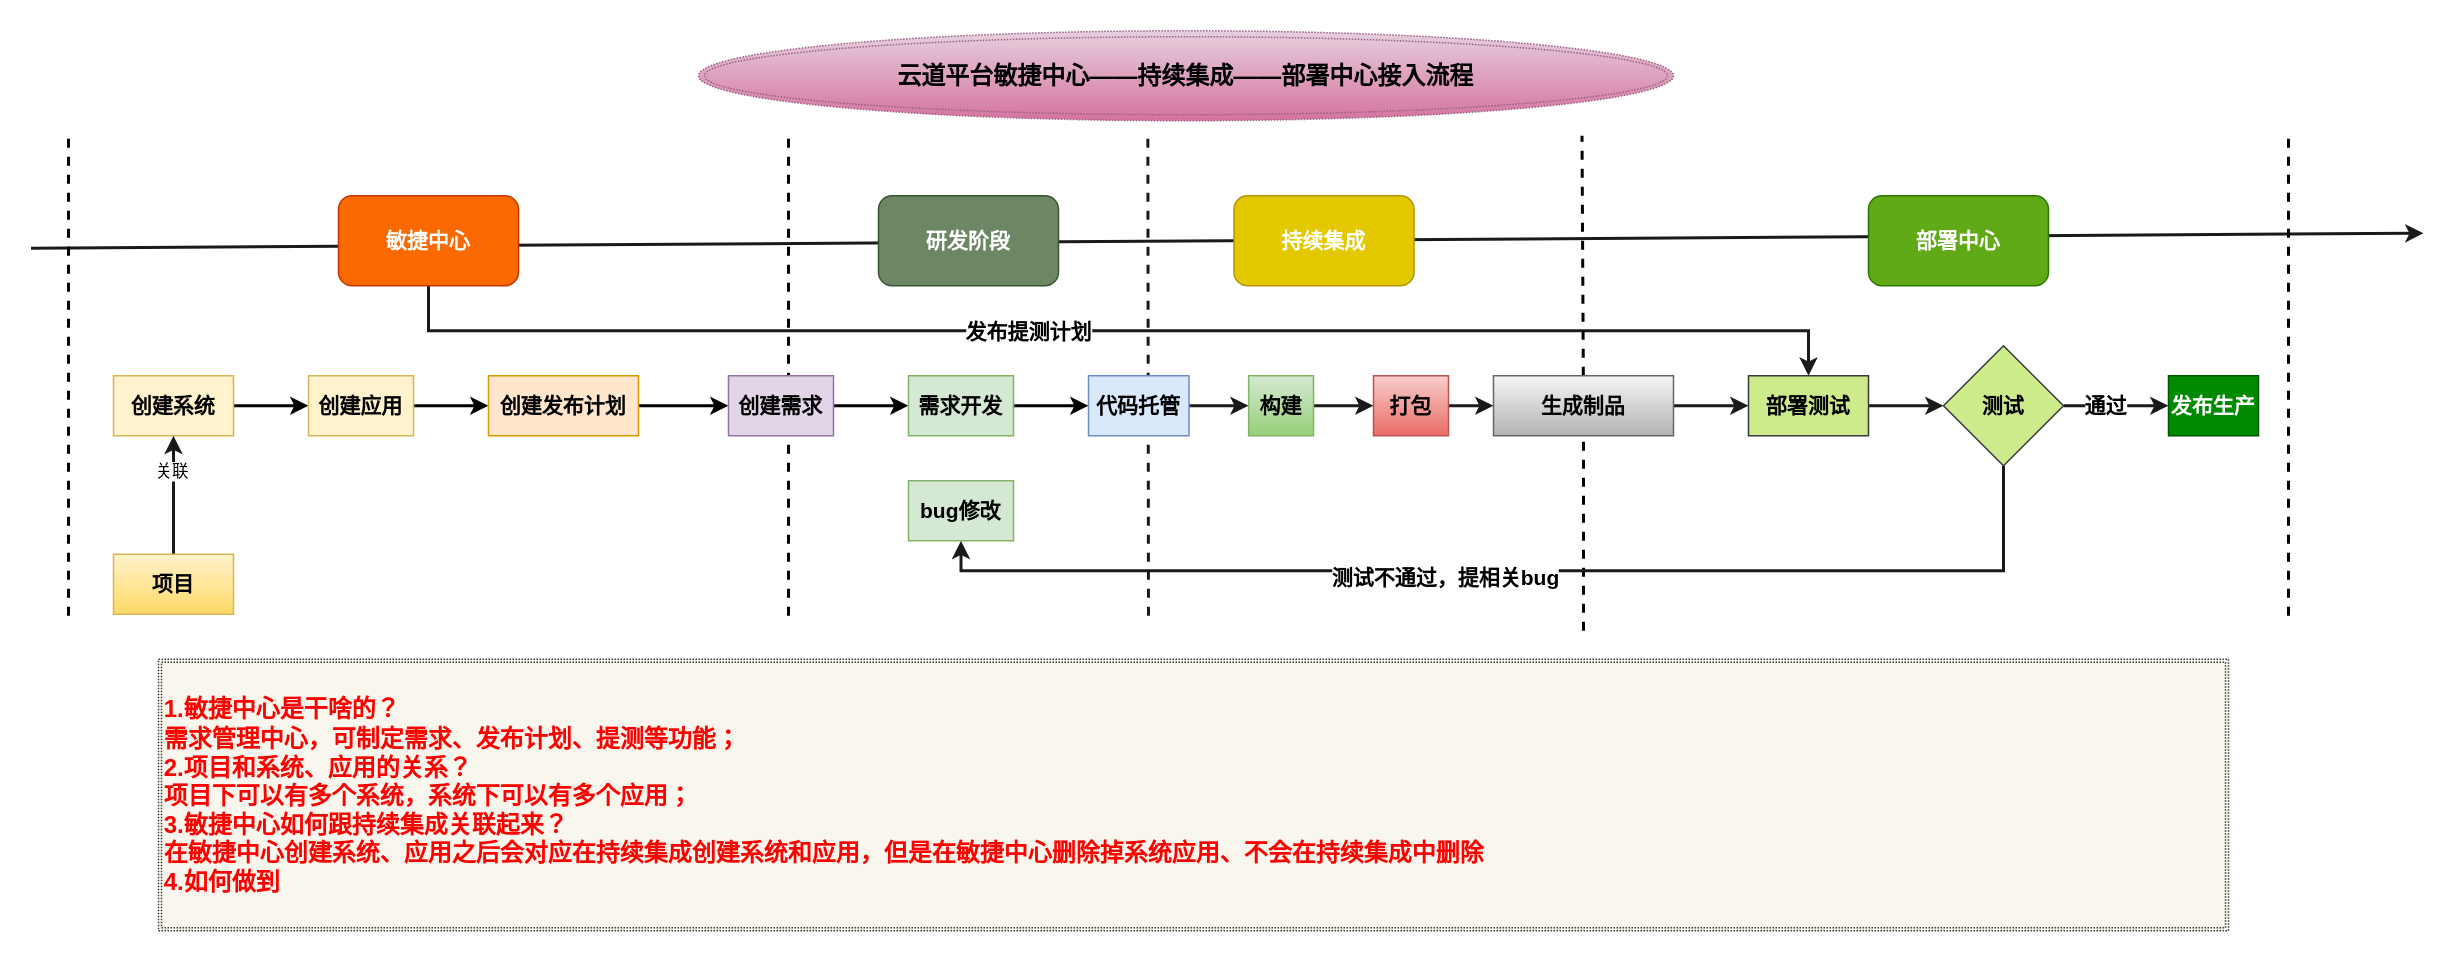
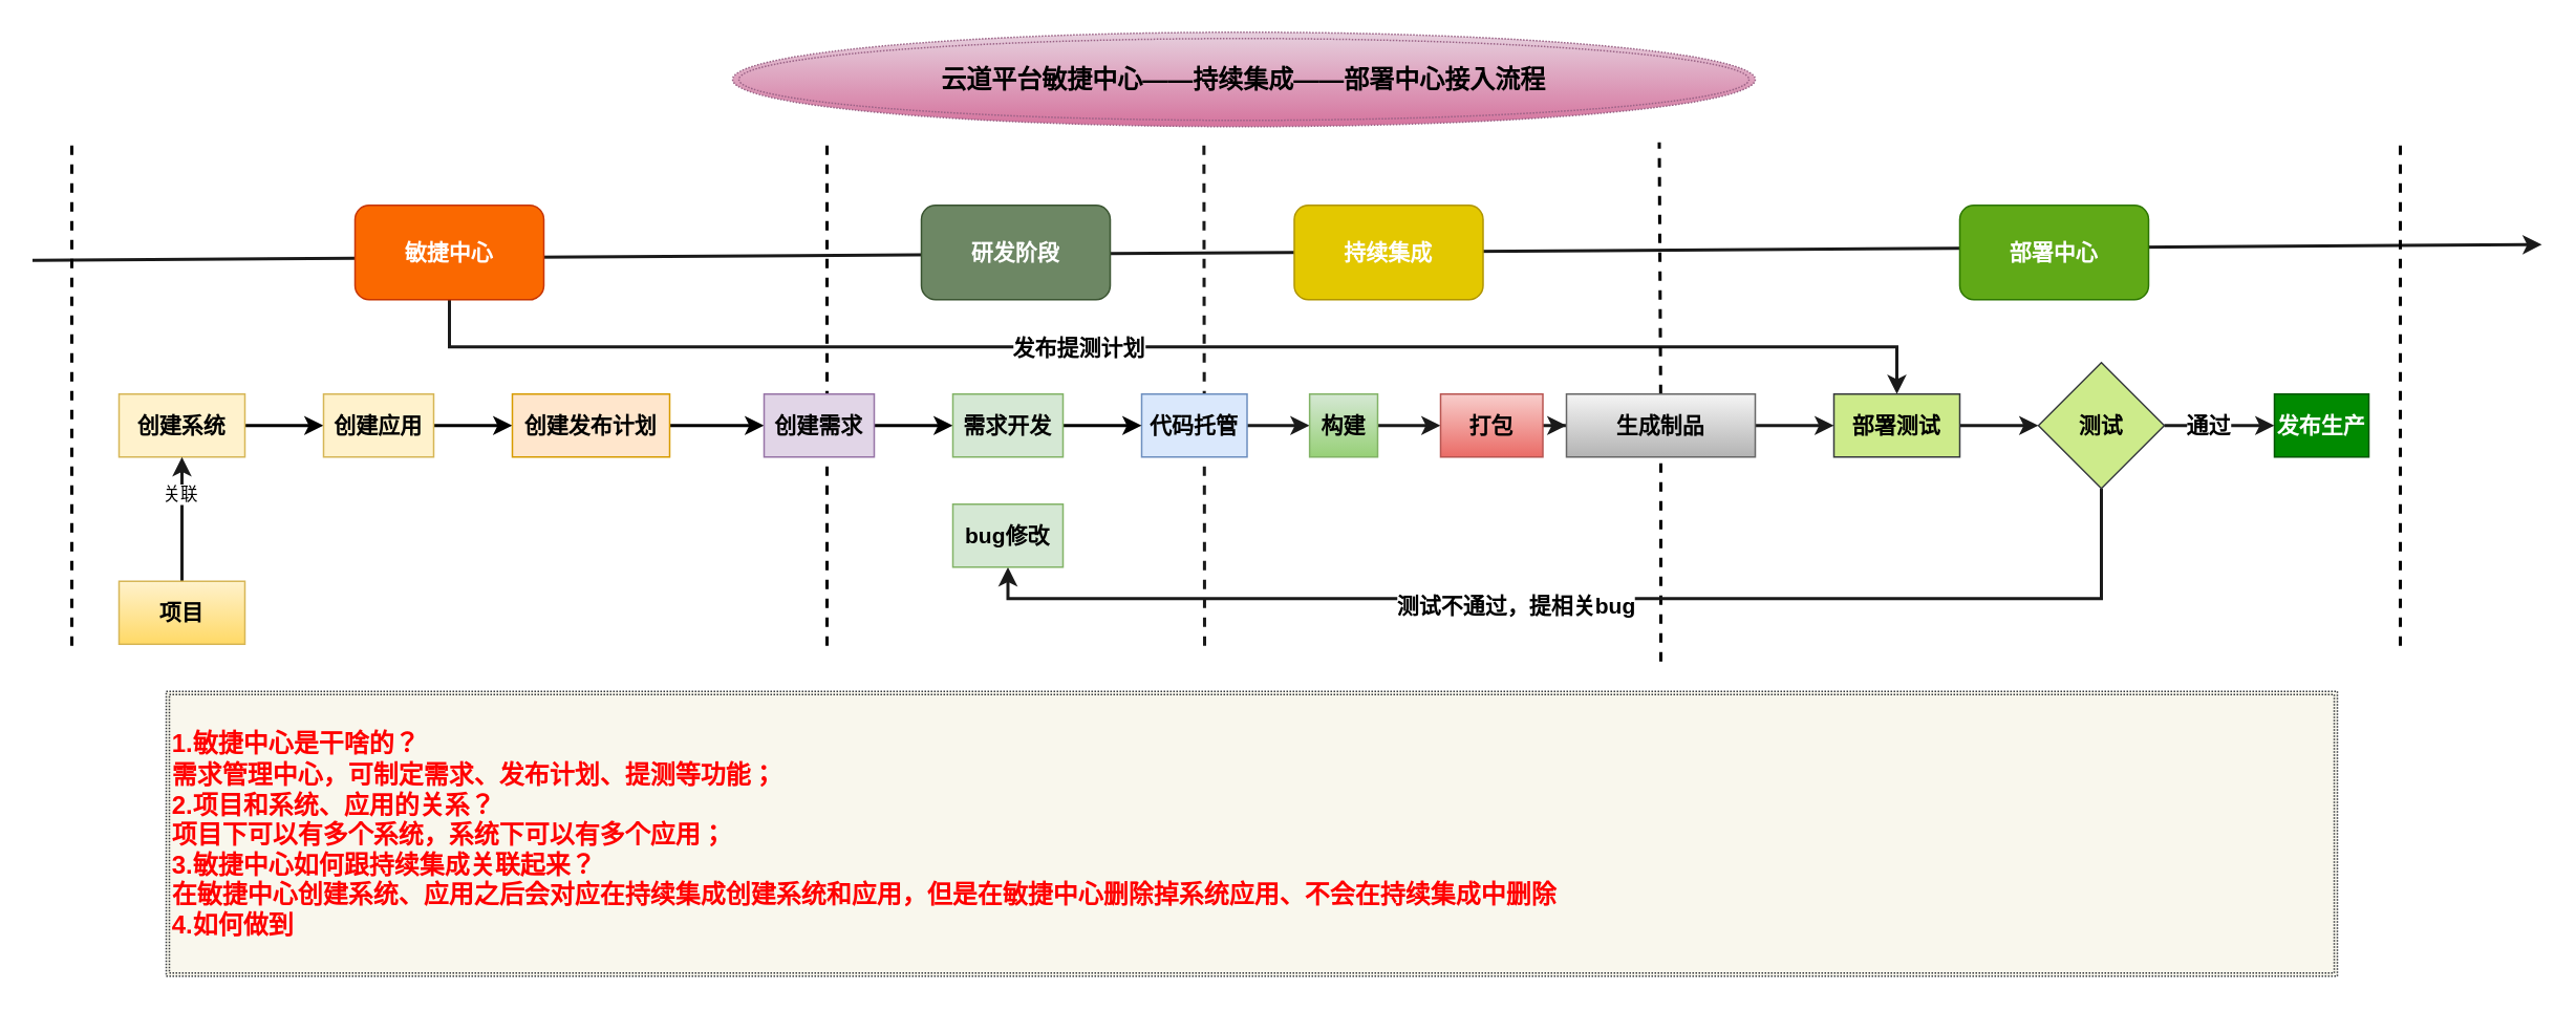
  <mxCell id="0" />
  <mxCell id="1" parent="0" />
  <mxCell id="2" value="" style="endArrow=none;dashed=1;html=1;strokeWidth=2;fillColor=#dae8fc;strokeColor=#1A1A1A;" edge="1" parent="1"><mxGeometry width="50" height="50" relative="1" as="geometry"><mxPoint x="765" y="410" as="sourcePoint" /><mxPoint x="764.57" y="90" as="targetPoint" /></mxGeometry></mxCell>
  <mxCell id="3" value="" style="endArrow=classic;html=1;strokeColor=#1A1A1A;strokeWidth=2;" edge="1" parent="1"><mxGeometry width="50" height="50" relative="1" as="geometry"><mxPoint x="20" y="165" as="sourcePoint" /><mxPoint x="1615" y="155" as="targetPoint" /></mxGeometry></mxCell>
  <mxCell id="4" value="" style="endArrow=none;dashed=1;html=1;strokeWidth=2;" edge="1" parent="1"><mxGeometry width="50" height="50" relative="1" as="geometry"><mxPoint x="525" y="410" as="sourcePoint" /><mxPoint x="525" y="90" as="targetPoint" /></mxGeometry></mxCell>
  <mxCell id="5" style="edgeStyle=orthogonalEdgeStyle;rounded=0;orthogonalLoop=1;jettySize=auto;html=1;entryX=0;entryY=0.5;entryDx=0;entryDy=0;strokeWidth=2;" edge="1" parent="1" source="6" target="8"><mxGeometry relative="1" as="geometry" /></mxCell>
  <mxCell id="6" value="&lt;font style=&quot;font-size: 14px&quot;&gt;&lt;b&gt;创建系统&lt;/b&gt;&lt;/font&gt;" style="rounded=0;whiteSpace=wrap;html=1;fillColor=#fff2cc;strokeColor=#d6b656;" vertex="1" parent="1"><mxGeometry x="75" y="250" width="80" height="40" as="geometry" /></mxCell>
  <mxCell id="7" style="edgeStyle=orthogonalEdgeStyle;rounded=0;orthogonalLoop=1;jettySize=auto;html=1;exitX=1;exitY=0.5;exitDx=0;exitDy=0;entryX=0;entryY=0.5;entryDx=0;entryDy=0;strokeWidth=2;" edge="1" parent="1" source="8" target="23"><mxGeometry relative="1" as="geometry" /></mxCell>
  <mxCell id="8" value="&lt;font style=&quot;font-size: 14px&quot;&gt;&lt;b&gt;创建应用&lt;/b&gt;&lt;/font&gt;" style="rounded=0;whiteSpace=wrap;html=1;fillColor=#fff2cc;strokeColor=#d6b656;" vertex="1" parent="1"><mxGeometry x="205" y="250" width="70" height="40" as="geometry" /></mxCell>
  <mxCell id="9" style="edgeStyle=orthogonalEdgeStyle;rounded=0;orthogonalLoop=1;jettySize=auto;html=1;exitX=1;exitY=0.5;exitDx=0;exitDy=0;strokeColor=#1A1A1A;strokeWidth=2;" edge="1" parent="1" source="10" target="16"><mxGeometry relative="1" as="geometry" /></mxCell>
  <mxCell id="10" value="&lt;span style=&quot;font-size: 14px&quot;&gt;&lt;b&gt;代码托管&lt;/b&gt;&lt;/span&gt;" style="rounded=0;whiteSpace=wrap;html=1;fillColor=#dae8fc;strokeColor=#6c8ebf;" vertex="1" parent="1"><mxGeometry x="725" y="250" width="67" height="40" as="geometry" /></mxCell>
  <mxCell id="11" style="edgeStyle=orthogonalEdgeStyle;rounded=0;orthogonalLoop=1;jettySize=auto;html=1;strokeColor=#1A1A1A;strokeWidth=2;entryX=0.5;entryY=0;entryDx=0;entryDy=0;" edge="1" parent="1" source="13" target="20"><mxGeometry relative="1" as="geometry"><mxPoint x="1415" y="200" as="targetPoint" /><Array as="points"><mxPoint x="285" y="220" /><mxPoint x="1205" y="220" /></Array></mxGeometry></mxCell>
  <mxCell id="12" value="&lt;b&gt;&lt;font style=&quot;font-size: 14px&quot;&gt;发布提测计划&lt;/font&gt;&lt;/b&gt;" style="edgeLabel;html=1;align=center;verticalAlign=middle;resizable=0;points=[];" vertex="1" connectable="0" parent="11"><mxGeometry x="-0.126" relative="1" as="geometry"><mxPoint x="1" as="offset" /></mxGeometry></mxCell>
  <mxCell id="13" value="&lt;font style=&quot;font-size: 14px&quot;&gt;&lt;b&gt;敏捷中心&lt;/b&gt;&lt;/font&gt;" style="rounded=1;whiteSpace=wrap;html=1;fillColor=#fa6800;strokeColor=#C73500;fontColor=#ffffff;" vertex="1" parent="1"><mxGeometry x="225" y="130" width="120" height="60" as="geometry" /></mxCell>
  <mxCell id="14" value="&lt;font style=&quot;font-size: 14px&quot;&gt;&lt;b&gt;持续集成&lt;/b&gt;&lt;/font&gt;" style="rounded=1;whiteSpace=wrap;html=1;fillColor=#e3c800;strokeColor=#B09500;fontColor=#ffffff;" vertex="1" parent="1"><mxGeometry x="822" y="130" width="120" height="60" as="geometry" /></mxCell>
  <mxCell id="15" style="edgeStyle=orthogonalEdgeStyle;rounded=0;orthogonalLoop=1;jettySize=auto;html=1;strokeColor=#1A1A1A;strokeWidth=2;" edge="1" parent="1" source="16" target="18"><mxGeometry relative="1" as="geometry" /></mxCell>
  <mxCell id="16" value="&lt;span style=&quot;font-size: 14px&quot;&gt;&lt;b&gt;构建&lt;/b&gt;&lt;/span&gt;" style="rounded=0;whiteSpace=wrap;html=1;gradientColor=#97d077;fillColor=#d5e8d4;strokeColor=#82b366;" vertex="1" parent="1"><mxGeometry x="831.75" y="250" width="43.25" height="40" as="geometry" /></mxCell>
  <mxCell id="17" style="edgeStyle=orthogonalEdgeStyle;rounded=0;orthogonalLoop=1;jettySize=auto;html=1;entryX=0;entryY=0.5;entryDx=0;entryDy=0;strokeColor=#1A1A1A;strokeWidth=2;" edge="1" parent="1" source="18" target="32"><mxGeometry relative="1" as="geometry" /></mxCell>
- <mxCell id="18" value="&lt;span style=&quot;font-size: 14px&quot;&gt;&lt;b&gt;打包&lt;/b&gt;&lt;/span&gt;" style="rounded=0;whiteSpace=wrap;html=1;gradientColor=#ea6b66;fillColor=#f8cecc;strokeColor=#b85450;" vertex="1" parent="1"><mxGeometry x="915" y="250" width="50" height="40" as="geometry" /></mxCell>
+ <mxCell id="18" value="&lt;span style=&quot;font-size: 14px&quot;&gt;&lt;b&gt;打包&lt;/b&gt;&lt;/span&gt;" style="rounded=0;whiteSpace=wrap;html=1;gradientColor=#ea6b66;fillColor=#f8cecc;strokeColor=#b85450;" vertex="1" parent="1"><mxGeometry x="915" y="250" width="65" height="40" as="geometry" /></mxCell>
  <mxCell id="19" value="" style="edgeStyle=orthogonalEdgeStyle;rounded=0;orthogonalLoop=1;jettySize=auto;html=1;strokeColor=#1A1A1A;strokeWidth=2;" edge="1" parent="1" source="20" target="39"><mxGeometry relative="1" as="geometry" /></mxCell>
  <mxCell id="20" value="&lt;span style=&quot;font-size: 14px&quot;&gt;&lt;b&gt;部署测试&lt;/b&gt;&lt;/span&gt;" style="rounded=0;whiteSpace=wrap;html=1;fillColor=#cdeb8b;strokeColor=#36393d;" vertex="1" parent="1"><mxGeometry x="1165" y="250" width="80" height="40" as="geometry" /></mxCell>
  <mxCell id="21" value="&lt;font style=&quot;font-size: 14px&quot;&gt;&lt;b&gt;研发阶段&lt;/b&gt;&lt;/font&gt;" style="rounded=1;whiteSpace=wrap;html=1;fillColor=#6d8764;strokeColor=#3A5431;fontColor=#ffffff;" vertex="1" parent="1"><mxGeometry x="585" y="130" width="120" height="60" as="geometry" /></mxCell>
  <mxCell id="22" style="edgeStyle=orthogonalEdgeStyle;rounded=0;orthogonalLoop=1;jettySize=auto;html=1;entryX=0;entryY=0.5;entryDx=0;entryDy=0;strokeWidth=2;" edge="1" parent="1" source="23" target="25"><mxGeometry relative="1" as="geometry" /></mxCell>
  <mxCell id="23" value="&lt;span style=&quot;font-size: 14px&quot;&gt;&lt;b&gt;创建发布计划&lt;/b&gt;&lt;/span&gt;" style="rounded=0;whiteSpace=wrap;html=1;fillColor=#ffe6cc;strokeColor=#d79b00;" vertex="1" parent="1"><mxGeometry x="325" y="250" width="100" height="40" as="geometry" /></mxCell>
  <mxCell id="24" style="edgeStyle=orthogonalEdgeStyle;rounded=0;orthogonalLoop=1;jettySize=auto;html=1;entryX=0;entryY=0.5;entryDx=0;entryDy=0;strokeWidth=2;" edge="1" parent="1" source="25" target="27"><mxGeometry relative="1" as="geometry" /></mxCell>
  <mxCell id="25" value="&lt;span style=&quot;font-size: 14px&quot;&gt;&lt;b&gt;创建需求&lt;/b&gt;&lt;/span&gt;" style="rounded=0;whiteSpace=wrap;html=1;fillColor=#e1d5e7;strokeColor=#9673a6;" vertex="1" parent="1"><mxGeometry x="485" y="250" width="70" height="40" as="geometry" /></mxCell>
  <mxCell id="26" style="edgeStyle=orthogonalEdgeStyle;rounded=0;orthogonalLoop=1;jettySize=auto;html=1;entryX=0;entryY=0.5;entryDx=0;entryDy=0;strokeWidth=2;" edge="1" parent="1" source="27" target="10"><mxGeometry relative="1" as="geometry" /></mxCell>
  <mxCell id="27" value="&lt;span style=&quot;font-size: 14px&quot;&gt;&lt;b&gt;需求开发&lt;/b&gt;&lt;/span&gt;" style="rounded=0;whiteSpace=wrap;html=1;fillColor=#d5e8d4;strokeColor=#82b366;" vertex="1" parent="1"><mxGeometry x="605" y="250" width="70" height="40" as="geometry" /></mxCell>
  <mxCell id="28" value="&lt;font style=&quot;font-size: 14px&quot;&gt;&lt;b&gt;部署中心&lt;/b&gt;&lt;/font&gt;" style="rounded=1;whiteSpace=wrap;html=1;fillColor=#60a917;strokeColor=#2D7600;fontColor=#ffffff;" vertex="1" parent="1"><mxGeometry x="1245" y="130" width="120" height="60" as="geometry" /></mxCell>
  <mxCell id="29" value="" style="endArrow=none;dashed=1;html=1;strokeWidth=2;" edge="1" parent="1" source="32"><mxGeometry width="50" height="50" relative="1" as="geometry"><mxPoint x="1045" y="380" as="sourcePoint" /><mxPoint x="1054" y="90" as="targetPoint" /></mxGeometry></mxCell>
  <mxCell id="30" value="&lt;font style=&quot;font-size: 16px&quot; color=&quot;#ff0000&quot;&gt;&lt;b&gt;1.敏捷中心是干啥的？&lt;br&gt;需求管理中心，可制定需求、发布计划、提测等功能；&lt;br&gt;2.项目和系统、应用的关系？&lt;br&gt;项目下可以有多个系统，系统下可以有多个应用；&lt;br&gt;3.敏捷中心如何跟持续集成关联起来？&lt;br&gt;在敏捷中心创建系统、应用之后会对应在持续集成创建系统和应用，但是在敏捷中心删除掉系统应用、不会在持续集成中删除&lt;br&gt;4.如何做到&lt;/b&gt;&lt;/font&gt;" style="shape=ext;double=1;rounded=0;whiteSpace=wrap;html=1;fillColor=#f9f7ed;dashed=1;dashPattern=1 1;strokeColor=#36393d;align=left;" vertex="1" parent="1"><mxGeometry x="105" y="439" width="1380" height="181" as="geometry" /></mxCell>
  <mxCell id="31" style="edgeStyle=orthogonalEdgeStyle;rounded=0;orthogonalLoop=1;jettySize=auto;html=1;entryX=0;entryY=0.5;entryDx=0;entryDy=0;strokeColor=#1A1A1A;strokeWidth=2;" edge="1" parent="1" source="32" target="20"><mxGeometry relative="1" as="geometry" /></mxCell>
  <mxCell id="32" value="&lt;span style=&quot;font-size: 14px&quot;&gt;&lt;b&gt;生成制品&lt;/b&gt;&lt;/span&gt;" style="rounded=0;whiteSpace=wrap;html=1;gradientColor=#b3b3b3;fillColor=#f5f5f5;strokeColor=#666666;" vertex="1" parent="1"><mxGeometry x="995" y="250" width="120" height="40" as="geometry" /></mxCell>
  <mxCell id="33" value="" style="endArrow=none;dashed=1;html=1;strokeWidth=2;" edge="1" parent="1" target="32"><mxGeometry width="50" height="50" relative="1" as="geometry"><mxPoint x="1055" y="420" as="sourcePoint" /><mxPoint x="1045" y="90" as="targetPoint" /></mxGeometry></mxCell>
  <mxCell id="34" value="&lt;span style=&quot;font-size: 14px&quot;&gt;&lt;b&gt;发布生产&lt;/b&gt;&lt;/span&gt;" style="rounded=0;whiteSpace=wrap;html=1;fillColor=#008a00;strokeColor=#005700;fontColor=#ffffff;" vertex="1" parent="1"><mxGeometry x="1445" y="250" width="60" height="40" as="geometry" /></mxCell>
  <mxCell id="35" style="edgeStyle=orthogonalEdgeStyle;rounded=0;orthogonalLoop=1;jettySize=auto;html=1;entryX=0;entryY=0.5;entryDx=0;entryDy=0;strokeColor=#1A1A1A;strokeWidth=2;" edge="1" parent="1" source="39" target="34"><mxGeometry relative="1" as="geometry" /></mxCell>
  <mxCell id="36" value="&lt;b&gt;&lt;font style=&quot;font-size: 14px&quot;&gt;通过&lt;/font&gt;&lt;/b&gt;" style="edgeLabel;html=1;align=center;verticalAlign=middle;resizable=0;points=[];" vertex="1" connectable="0" parent="35"><mxGeometry x="-0.231" y="1" relative="1" as="geometry"><mxPoint as="offset" /></mxGeometry></mxCell>
  <mxCell id="37" style="edgeStyle=orthogonalEdgeStyle;rounded=0;orthogonalLoop=1;jettySize=auto;html=1;entryX=0.5;entryY=1;entryDx=0;entryDy=0;strokeColor=#1A1A1A;strokeWidth=2;" edge="1" parent="1" source="39" target="40"><mxGeometry relative="1" as="geometry"><Array as="points"><mxPoint x="1335" y="380" /><mxPoint x="640" y="380" /></Array></mxGeometry></mxCell>
  <mxCell id="38" value="&lt;b&gt;&lt;font style=&quot;font-size: 14px&quot;&gt;测试不通过，提相关bug&lt;/font&gt;&lt;/b&gt;" style="edgeLabel;html=1;align=center;verticalAlign=middle;resizable=0;points=[];" vertex="1" connectable="0" parent="37"><mxGeometry x="0.132" y="4" relative="1" as="geometry"><mxPoint x="1" as="offset" /></mxGeometry></mxCell>
  <mxCell id="39" value="&lt;b&gt;&lt;font style=&quot;font-size: 14px&quot;&gt;测试&lt;/font&gt;&lt;/b&gt;" style="rhombus;whiteSpace=wrap;html=1;rounded=0;strokeColor=#36393d;fillColor=#cdeb8b;" vertex="1" parent="1"><mxGeometry x="1295" y="230" width="80" height="80" as="geometry" /></mxCell>
  <mxCell id="40" value="&lt;span style=&quot;font-size: 14px&quot;&gt;&lt;b&gt;bug修改&lt;/b&gt;&lt;/span&gt;" style="rounded=0;whiteSpace=wrap;html=1;fillColor=#d5e8d4;strokeColor=#82b366;" vertex="1" parent="1"><mxGeometry x="605" y="320" width="70" height="40" as="geometry" /></mxCell>
  <mxCell id="41" value="" style="endArrow=none;dashed=1;html=1;strokeWidth=2;" edge="1" parent="1"><mxGeometry width="50" height="50" relative="1" as="geometry"><mxPoint x="45" y="410" as="sourcePoint" /><mxPoint x="45" y="90" as="targetPoint" /></mxGeometry></mxCell>
  <mxCell id="42" value="" style="endArrow=none;dashed=1;html=1;strokeWidth=2;" edge="1" parent="1"><mxGeometry width="50" height="50" relative="1" as="geometry"><mxPoint x="1525" y="410" as="sourcePoint" /><mxPoint x="1525" y="90" as="targetPoint" /></mxGeometry></mxCell>
  <mxCell id="43" value="&lt;b&gt;&lt;font style=&quot;font-size: 16px&quot;&gt;云道平台敏捷中心——持续集成——部署中心接入流程&lt;/font&gt;&lt;/b&gt;" style="ellipse;shape=doubleEllipse;whiteSpace=wrap;html=1;dashed=1;dashPattern=1 1;fillColor=#e6d0de;strokeColor=#996185;gradientColor=#d5739d;" vertex="1" parent="1"><mxGeometry x="465" y="20" width="650" height="60" as="geometry" /></mxCell>
  <mxCell id="44" value="" style="edgeStyle=orthogonalEdgeStyle;rounded=0;orthogonalLoop=1;jettySize=auto;html=1;strokeColor=#1A1A1A;strokeWidth=2;" edge="1" parent="1" source="46" target="6"><mxGeometry relative="1" as="geometry" /></mxCell>
  <mxCell id="45" value="关联" style="edgeLabel;html=1;align=center;verticalAlign=middle;resizable=0;points=[];" vertex="1" connectable="0" parent="44"><mxGeometry x="0.407" y="2" relative="1" as="geometry"><mxPoint as="offset" /></mxGeometry></mxCell>
  <mxCell id="46" value="&lt;font style=&quot;font-size: 14px&quot;&gt;&lt;b&gt;项目&lt;/b&gt;&lt;/font&gt;" style="rounded=0;whiteSpace=wrap;html=1;fillColor=#fff2cc;strokeColor=#d6b656;gradientColor=#ffd966;" vertex="1" parent="1"><mxGeometry x="75" y="369" width="80" height="40" as="geometry" /></mxCell>
